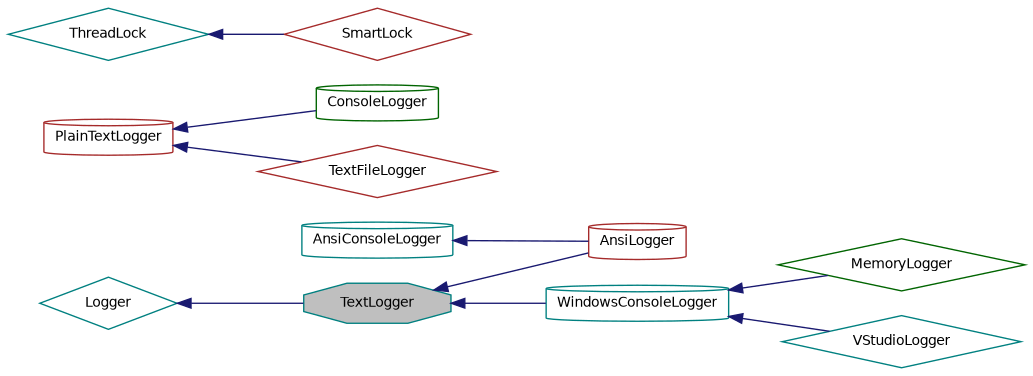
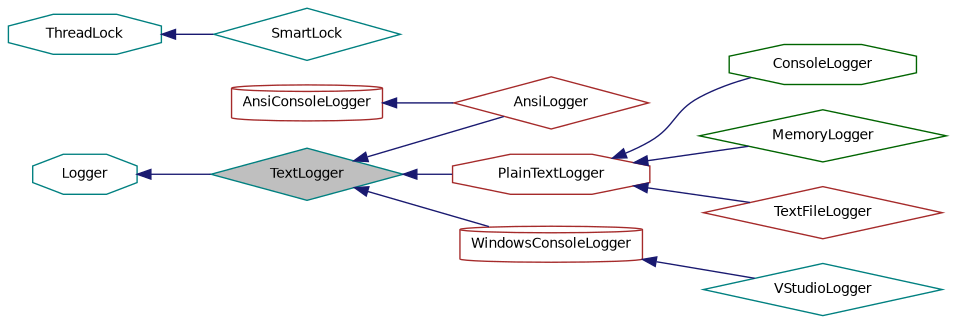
  digraph {
    rankdir=LR
    node [color=teal fillcolor=white fontname=Helvetica fontsize=10 shape=diamond style=filled]
    edge [color=midnightblue dir=back fontname=Helvetica fontsize=10 labelfontname=Helvetica labelfontsize=10 style=solid]
-   n1 [fillcolor=grey75 fontcolor=black height=0.2 label=TextLogger shape=octagon width=0.4]
-   n2 [color=brown height=0.2 label=PlainTextLogger shape=cylinder width=0.4]
-   n3 [color=brown height=0.2 label=AnsiLogger shape=cylinder width=0.4]
-   n4 [height=0.2 label=WindowsConsoleLogger shape=cylinder width=0.4]
-   n5 [color=darkgreen height=0.2 label=ConsoleLogger shape=cylinder width=0.4]
+   n1 [fillcolor=grey75 fontcolor=black height=0.2 label=TextLogger width=0.4]
+   n2 [color=brown height=0.2 label=PlainTextLogger shape=octagon width=0.4]
+   n3 [color=brown height=0.2 label=AnsiLogger width=0.4]
+   n4 [color=brown height=0.2 label=WindowsConsoleLogger shape=cylinder width=0.4]
+   n5 [color=darkgreen height=0.2 label=ConsoleLogger shape=octagon width=0.4]
    n6 [color=darkgreen height=0.2 label=MemoryLogger width=0.4]
    n7 [color=brown height=0.2 label=TextFileLogger width=0.4]
    n8 [height=0.2 label=VStudioLogger width=0.4]
-   n9 [height=0.2 label=Logger width=0.4]
-   n10 [color=brown height=0.2 label=SmartLock width=0.4]
-   n11 [height=0.2 label=ThreadLock width=0.4]
-   n12 [height=0.2 label=AnsiConsoleLogger shape=cylinder width=0.4]
+   n9 [height=0.2 label=Logger shape=octagon width=0.4]
+   n10 [height=0.2 label=SmartLock width=0.4]
+   n11 [height=0.2 label=ThreadLock shape=octagon width=0.4]
+   n12 [color=brown height=0.2 label=AnsiConsoleLogger shape=cylinder width=0.4]
+   n1 -> n2
    n1 -> n3
    n1 -> n4
    n2 -> n5
-   n4 -> n6
+   n2 -> n6
    n2 -> n7
    n4 -> n8
    n9 -> n1
    n11 -> n10
    n12 -> n3
  }
